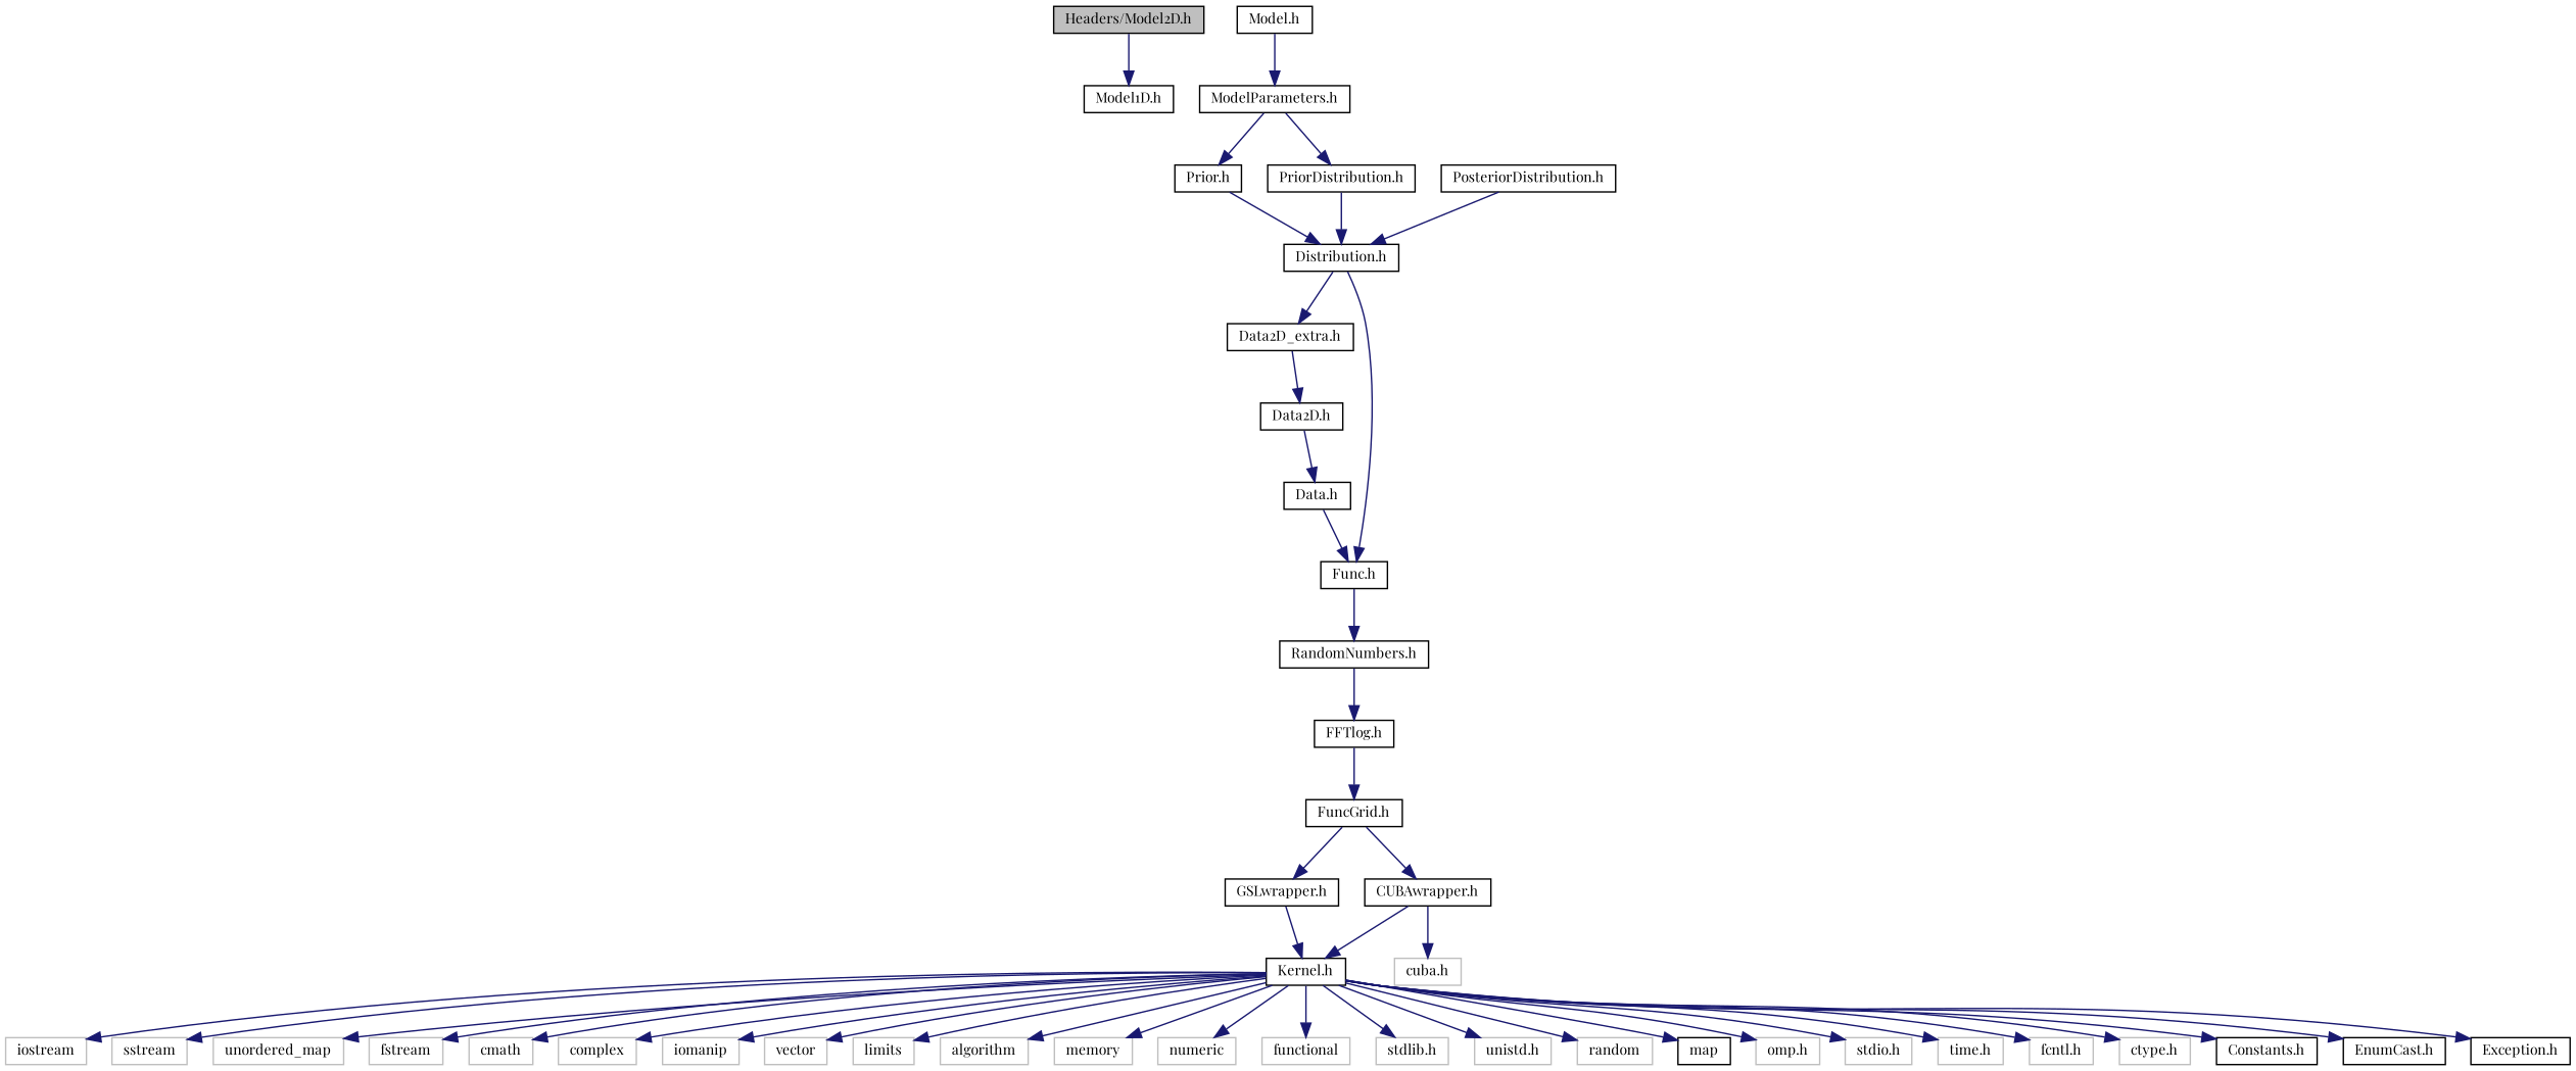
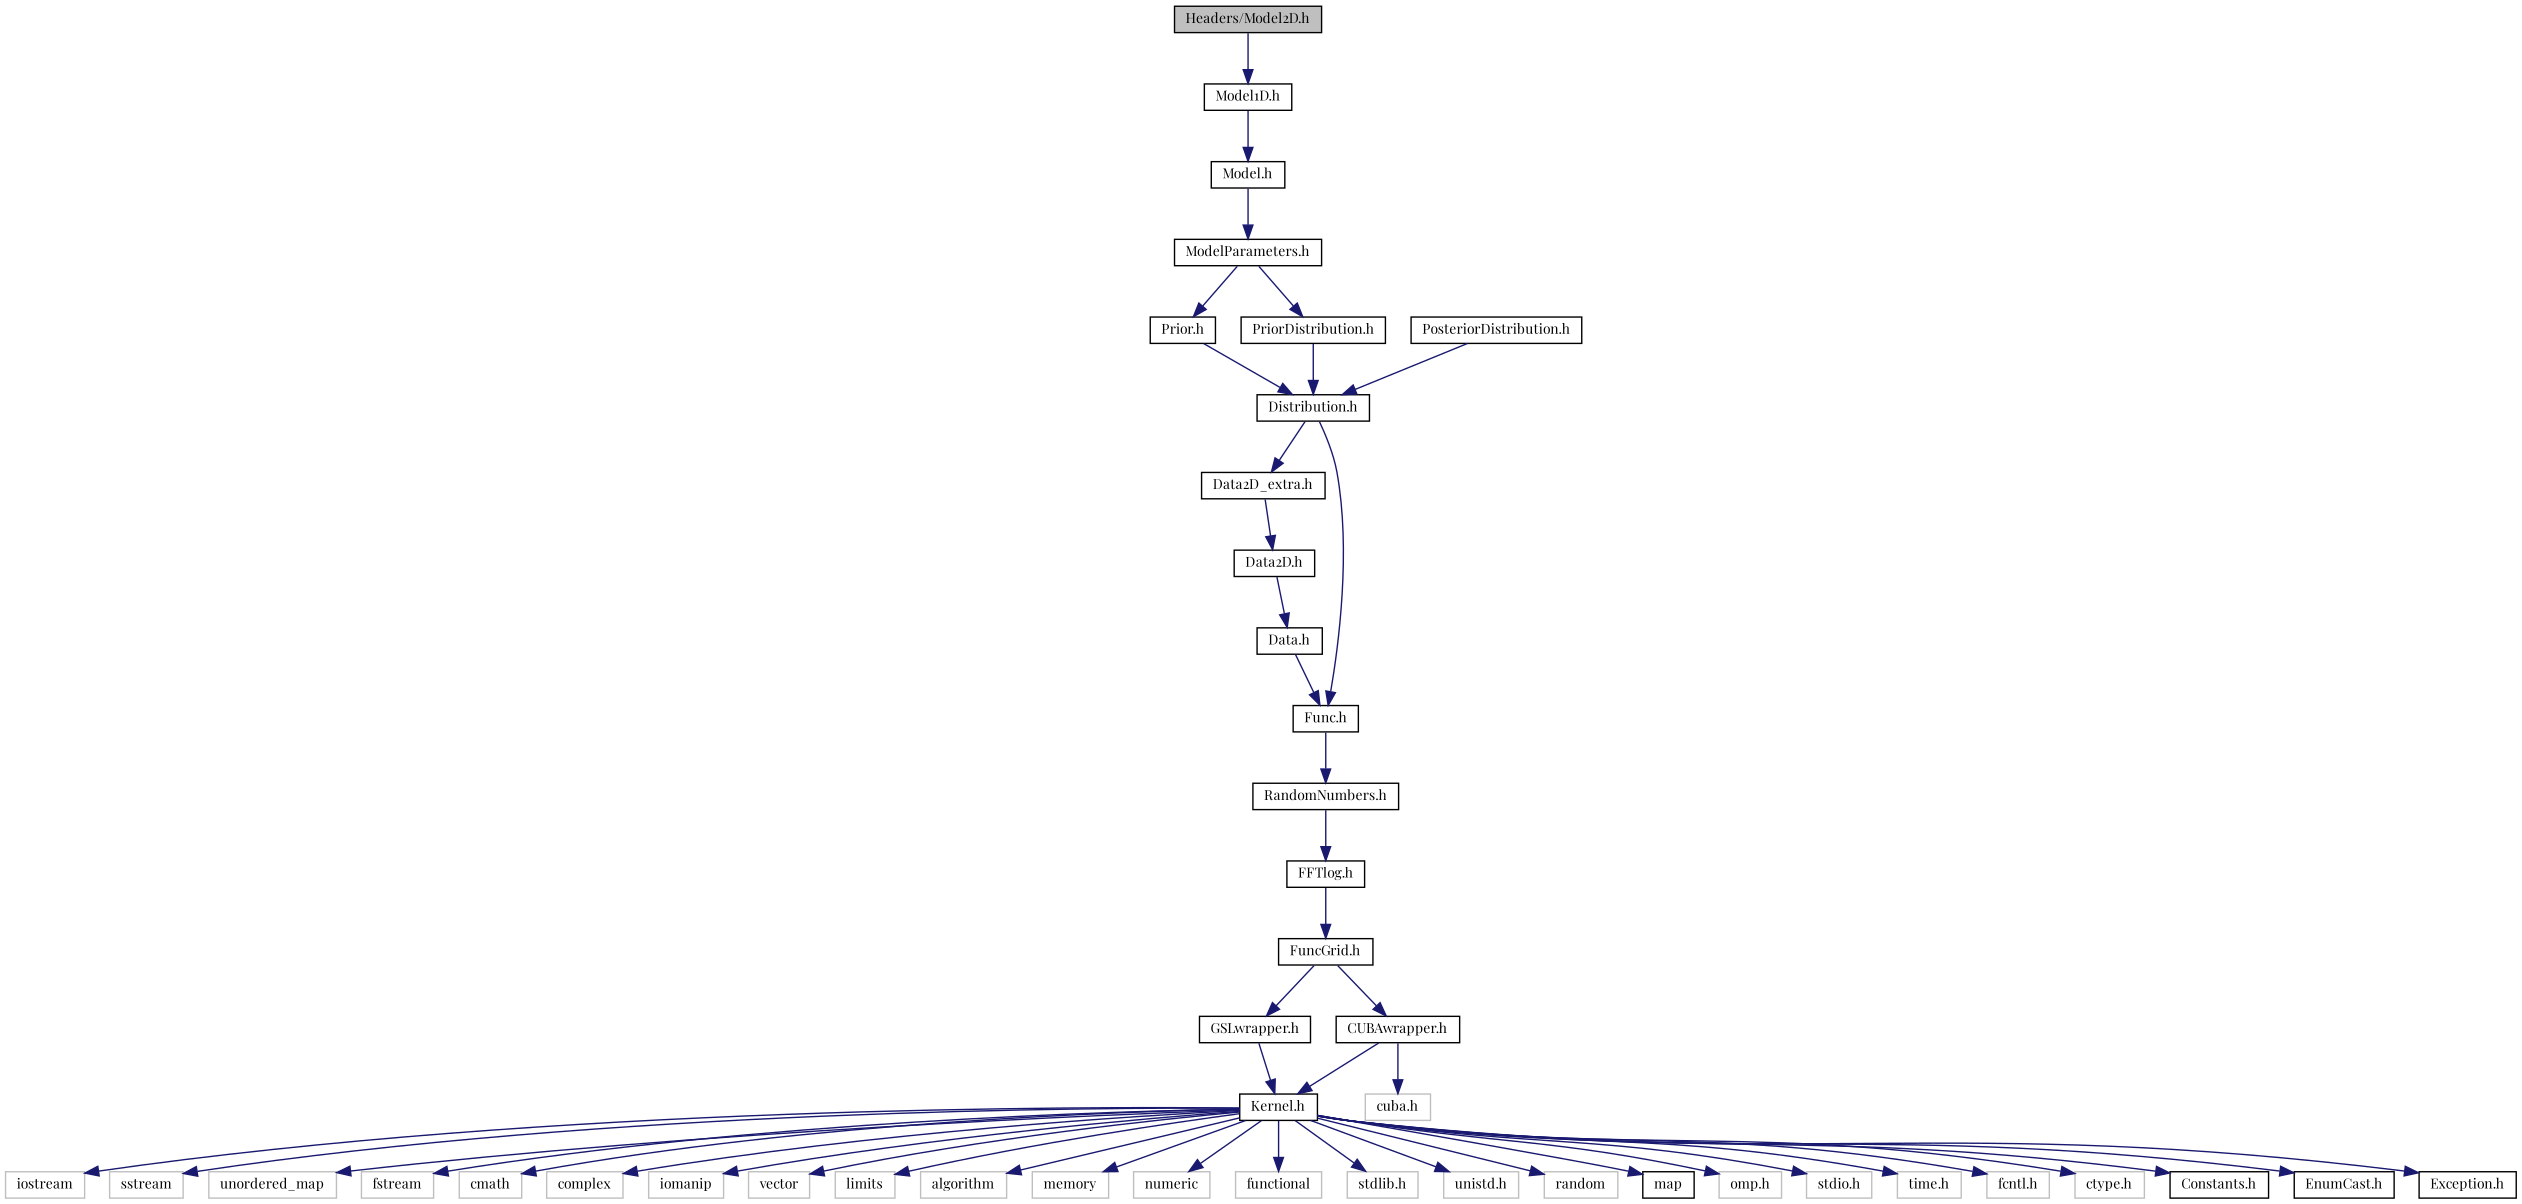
  digraph {
    fontname="Playfair Display"
    node [color=black fillcolor=white fontname="Playfair Display" fontsize=10 shape=record style=filled]
    edge [color=midnightblue fontname="Playfair Display" fontsize=10 labelfontname=Helvetica labelfontsize=10 style=solid]
    n1 [fillcolor=grey75 fontcolor=black height=0.2 label="Headers/Model2D.h" width=0.4]
    n2 [height=0.2 label="Model1D.h" width=0.4]
    n3 [height=0.2 label="Model.h" width=0.4]
    n4 [height=0.2 label="ModelParameters.h" width=0.4]
    n5 [height=0.2 label="Prior.h" width=0.4]
    n6 [height=0.2 label="PriorDistribution.h" width=0.4]
    n7 [height=0.2 label="Distribution.h" width=0.4]
    n8 [height=0.2 label="PosteriorDistribution.h" width=0.4]
    n9 [height=0.2 label="Data2D_extra.h" width=0.4]
    n10 [height=0.2 label="Func.h" width=0.4]
    n11 [height=0.2 label="Data2D.h" width=0.4]
    n12 [height=0.2 label="RandomNumbers.h" width=0.4]
    n13 [height=0.2 label="Data.h" width=0.4]
    n14 [height=0.2 label="FFTlog.h" width=0.4]
    n15 [height=0.2 label="FuncGrid.h" width=0.4]
    n16 [height=0.2 label="GSLwrapper.h" width=0.4]
    n17 [height=0.2 label="CUBAwrapper.h" width=0.4]
    n18 [height=0.2 label="Kernel.h" width=0.4]
    n19 [color=grey75 height=0.2 label="cuba.h" width=0.4]
    n20 [color=grey75 height=0.2 label=iostream width=0.4]
    n21 [color=grey75 height=0.2 label=sstream width=0.4]
    n22 [color=grey75 height=0.2 label=unordered_map width=0.4]
    n23 [color=grey75 height=0.2 label=fstream width=0.4]
    n24 [color=grey75 height=0.2 label=cmath width=0.4]
    n25 [color=grey75 height=0.2 label=complex width=0.4]
    n26 [color=grey75 height=0.2 label=iomanip width=0.4]
    n27 [color=grey75 height=0.2 label=vector width=0.4]
    n28 [color=grey75 height=0.2 label=limits width=0.4]
    n29 [color=grey75 height=0.2 label=algorithm width=0.4]
    n30 [color=grey75 height=0.2 label=memory width=0.4]
    n31 [color=grey75 height=0.2 label=numeric width=0.4]
    n32 [color=grey75 height=0.2 label=functional width=0.4]
    n33 [color=grey75 height=0.2 label="stdlib.h" width=0.4]
    n34 [color=grey75 height=0.2 label="unistd.h" width=0.4]
    n35 [color=grey75 height=0.2 label=random width=0.4]
    n36 [height=0.2 label=map width=0.4]
    n37 [color=grey75 height=0.2 label="omp.h" width=0.4]
    n38 [color=grey75 height=0.2 label="stdio.h" width=0.4]
    n39 [color=grey75 height=0.2 label="time.h" width=0.4]
    n40 [color=grey75 height=0.2 label="fcntl.h" width=0.4]
    n41 [color=grey75 height=0.2 label="ctype.h" width=0.4]
    n42 [height=0.2 label="Constants.h" width=0.4]
    n43 [height=0.2 label="EnumCast.h" width=0.4]
    n44 [height=0.2 label="Exception.h" width=0.4]
    n1 -> n2
+   n2 -> n3
    n3 -> n4
    n4 -> n5
    n4 -> n6
    n5 -> n7
    n6 -> n7
    n7 -> n9
    n7 -> n10
    n8 -> n7
    n9 -> n11
    n10 -> n12
    n11 -> n13
    n12 -> n14
    n13 -> n10
    n14 -> n15
    n15 -> n16
    n15 -> n17
    n16 -> n18
    n17 -> n18
    n17 -> n19
    n18 -> n20
    n18 -> n21
    n18 -> n22
    n18 -> n23
    n18 -> n24
    n18 -> n25
    n18 -> n26
    n18 -> n27
    n18 -> n28
    n18 -> n29
    n18 -> n30
    n18 -> n31
    n18 -> n32
    n18 -> n33
    n18 -> n34
    n18 -> n35
    n18 -> n36
    n18 -> n37
    n18 -> n38
    n18 -> n39
    n18 -> n40
    n18 -> n41
    n18 -> n42
    n18 -> n43
    n18 -> n44
  }
